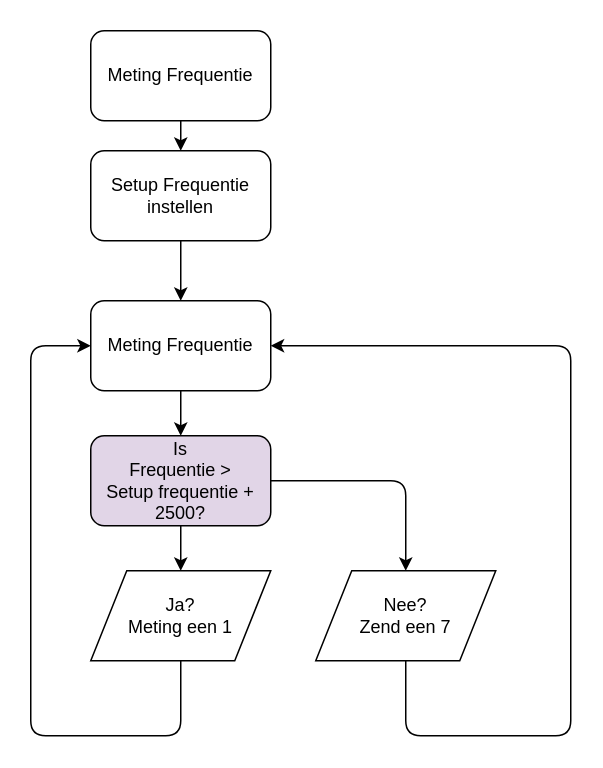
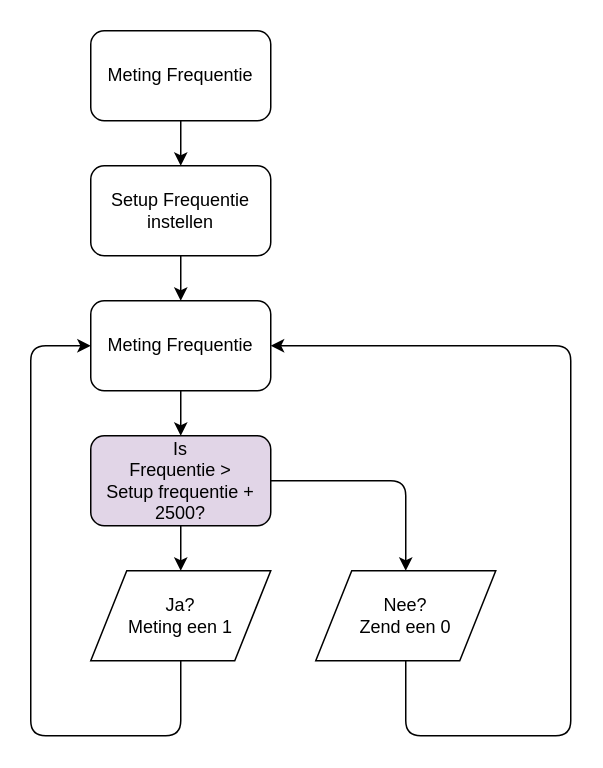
  <mxCell id="0" />
  <mxCell id="1" parent="0" />
  <mxCell id="2" value="Meting Frequentie" style="rounded=1;whiteSpace=wrap;html=1;" vertex="1" parent="1"><mxGeometry x="60" y="20" width="120" height="60" as="geometry" /></mxCell>
- <mxCell id="3" value="&lt;div&gt;Setup Frequentie&lt;/div&gt;&lt;div&gt;instellen&lt;br&gt;&lt;/div&gt;" style="rounded=1;whiteSpace=wrap;html=1;" vertex="1" parent="1"><mxGeometry x="60" y="100" width="120" height="60" as="geometry" /></mxCell>
+ <mxCell id="3" value="&lt;div&gt;Setup Frequentie&lt;/div&gt;&lt;div&gt;instellen&lt;br&gt;&lt;/div&gt;" style="rounded=1;whiteSpace=wrap;html=1;" vertex="1" parent="1"><mxGeometry x="60" y="110" width="120" height="60" as="geometry" /></mxCell>
  <mxCell id="4" value="Meting Frequentie" style="rounded=1;whiteSpace=wrap;html=1;" vertex="1" parent="1"><mxGeometry x="60" y="200" width="120" height="60" as="geometry" /></mxCell>
  <mxCell id="5" value="&lt;div&gt;Is&lt;/div&gt;&lt;div&gt;Frequentie &amp;gt; &lt;br&gt;&lt;/div&gt;&lt;div&gt;Setup frequentie + 2500?&lt;br&gt;&lt;/div&gt;" style="rounded=1;whiteSpace=wrap;html=1;fillColor=#e1d5e7;" vertex="1" parent="1"><mxGeometry x="60" y="290" width="120" height="60" as="geometry" /></mxCell>
  <mxCell id="6" value="" style="endArrow=classic;html=1;exitX=0.5;exitY=1;exitDx=0;exitDy=0;entryX=0.5;entryY=0;entryDx=0;entryDy=0;" edge="1" parent="1" source="2" target="3"><mxGeometry width="50" height="50" relative="1" as="geometry"><mxPoint x="60" y="510" as="sourcePoint" /><mxPoint x="110" y="460" as="targetPoint" /></mxGeometry></mxCell>
  <mxCell id="7" value="" style="endArrow=classic;html=1;exitX=0.5;exitY=1;exitDx=0;exitDy=0;entryX=0.5;entryY=0;entryDx=0;entryDy=0;" edge="1" parent="1" source="3" target="4"><mxGeometry width="50" height="50" relative="1" as="geometry"><mxPoint x="110" y="220" as="sourcePoint" /><mxPoint x="160" y="170" as="targetPoint" /></mxGeometry></mxCell>
  <mxCell id="8" value="" style="endArrow=classic;html=1;exitX=0.5;exitY=1;exitDx=0;exitDy=0;entryX=0.5;entryY=0;entryDx=0;entryDy=0;" edge="1" parent="1" source="4" target="5"><mxGeometry width="50" height="50" relative="1" as="geometry"><mxPoint x="40" y="290" as="sourcePoint" /><mxPoint x="90" y="240" as="targetPoint" /></mxGeometry></mxCell>
  <mxCell id="9" value="" style="endArrow=classic;html=1;exitX=0.5;exitY=1;exitDx=0;exitDy=0;entryX=0.5;entryY=0;entryDx=0;entryDy=0;" edge="1" parent="1" source="5"><mxGeometry width="50" height="50" relative="1" as="geometry"><mxPoint x="-10" y="390" as="sourcePoint" /><mxPoint x="120" y="380" as="targetPoint" /></mxGeometry></mxCell>
  <mxCell id="10" value="" style="endArrow=classic;html=1;exitX=1;exitY=0.5;exitDx=0;exitDy=0;entryX=0.5;entryY=0;entryDx=0;entryDy=0;" edge="1" parent="1" source="5"><mxGeometry width="50" height="50" relative="1" as="geometry"><mxPoint x="60" y="510" as="sourcePoint" /><mxPoint x="270" y="380" as="targetPoint" /><Array as="points"><mxPoint x="270" y="320" /></Array></mxGeometry></mxCell>
  <mxCell id="11" value="" style="endArrow=classic;html=1;exitX=0.5;exitY=1;exitDx=0;exitDy=0;entryX=0;entryY=0.5;entryDx=0;entryDy=0;" edge="1" parent="1" target="4"><mxGeometry width="50" height="50" relative="1" as="geometry"><mxPoint x="120" y="440" as="sourcePoint" /><mxPoint x="100" y="540" as="targetPoint" /><Array as="points"><mxPoint x="120" y="490" /><mxPoint x="20" y="490" /><mxPoint x="20" y="230" /></Array></mxGeometry></mxCell>
  <mxCell id="12" value="" style="endArrow=classic;html=1;entryX=1;entryY=0.5;entryDx=0;entryDy=0;exitX=0.5;exitY=1;exitDx=0;exitDy=0;" edge="1" parent="1" target="4"><mxGeometry width="50" height="50" relative="1" as="geometry"><mxPoint x="270" y="440" as="sourcePoint" /><mxPoint x="420" y="180" as="targetPoint" /><Array as="points"><mxPoint x="270" y="490" /><mxPoint x="380" y="490" /><mxPoint x="380" y="230" /></Array></mxGeometry></mxCell>
  <mxCell id="13" value="&lt;div&gt;Ja?&lt;/div&gt;&lt;div&gt;Meting een 1&lt;br&gt;&lt;/div&gt;" style="shape=parallelogram;perimeter=parallelogramPerimeter;whiteSpace=wrap;html=1;" vertex="1" parent="1"><mxGeometry x="60" y="380" width="120" height="60" as="geometry" /></mxCell>
- <mxCell id="14" value="&lt;div&gt;Nee?&lt;/div&gt;&lt;div&gt;Zend een 7&lt;br&gt;&lt;/div&gt;" style="shape=parallelogram;perimeter=parallelogramPerimeter;whiteSpace=wrap;html=1;" vertex="1" parent="1"><mxGeometry x="210" y="380" width="120" height="60" as="geometry" /></mxCell>
+ <mxCell id="14" value="&lt;div&gt;Nee?&lt;/div&gt;&lt;div&gt;Zend een 0&lt;br&gt;&lt;/div&gt;" style="shape=parallelogram;perimeter=parallelogramPerimeter;whiteSpace=wrap;html=1;" vertex="1" parent="1"><mxGeometry x="210" y="380" width="120" height="60" as="geometry" /></mxCell>
